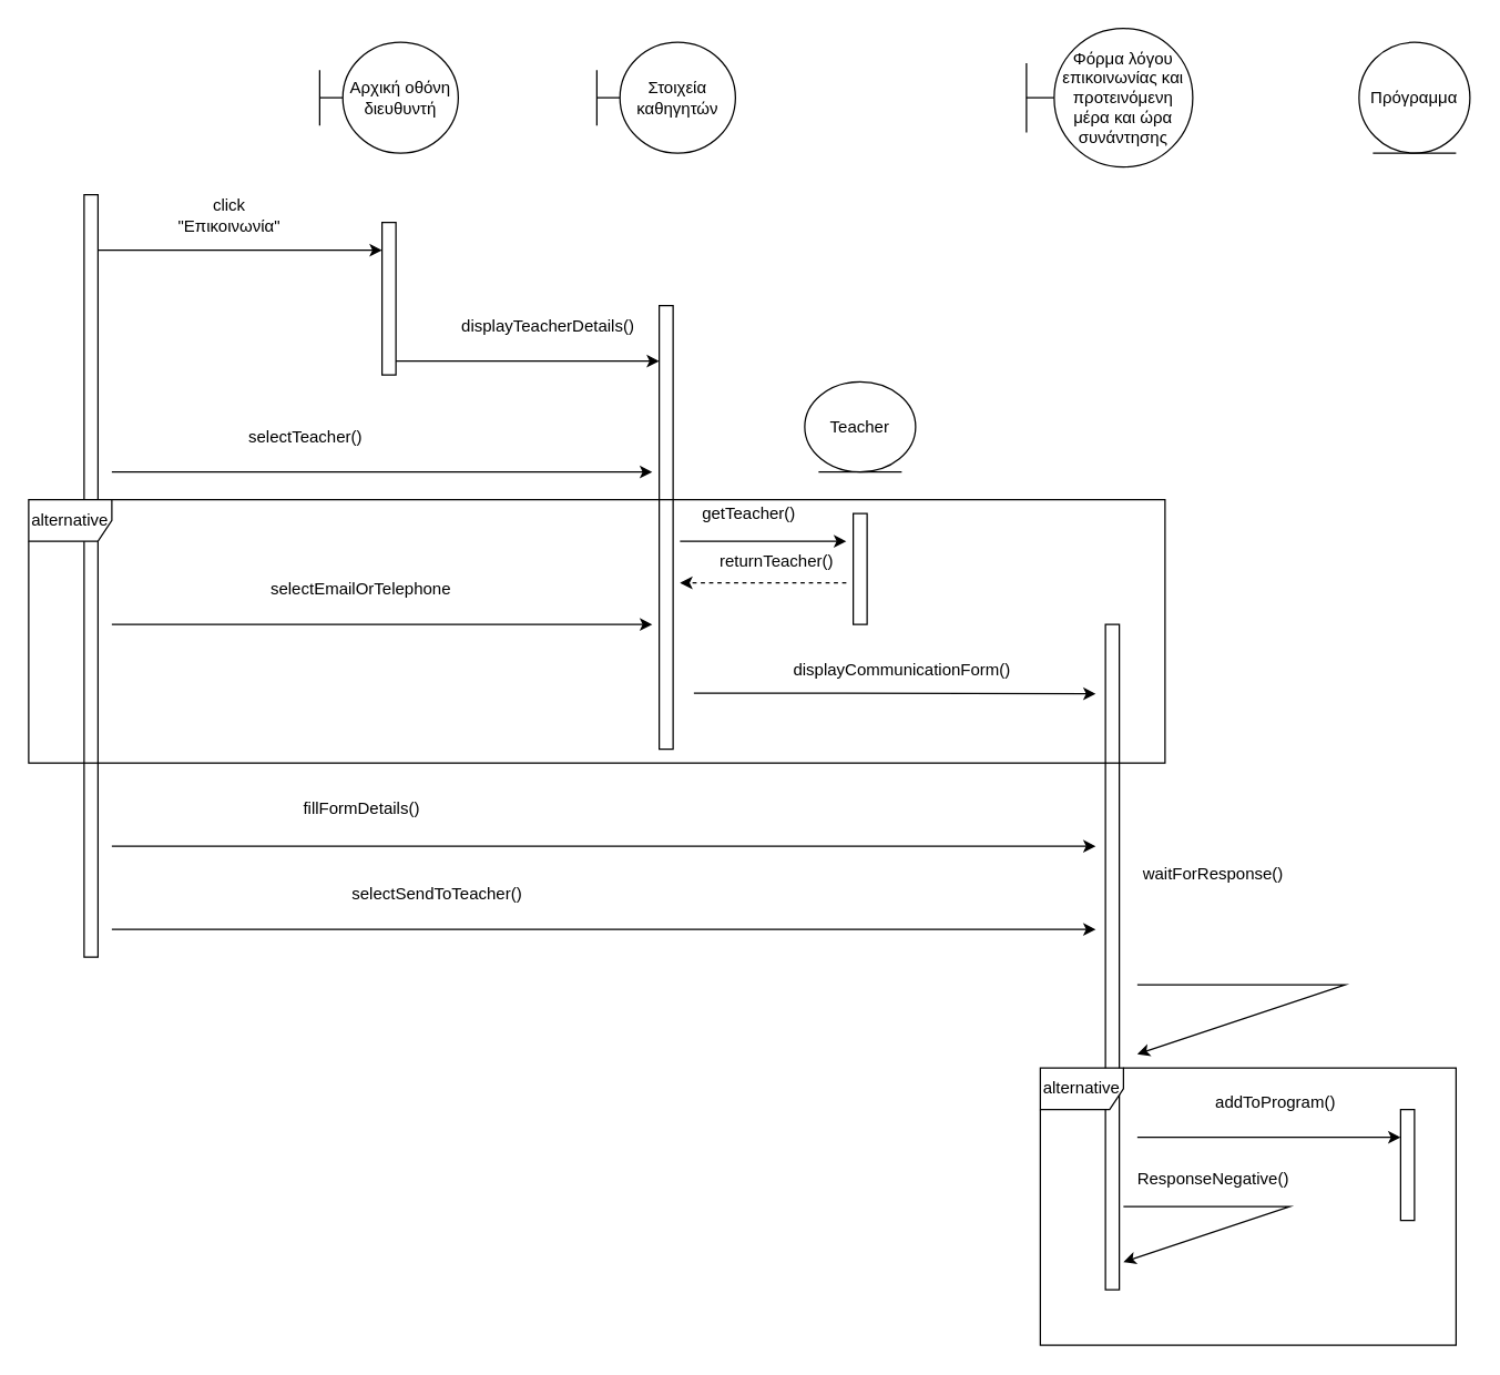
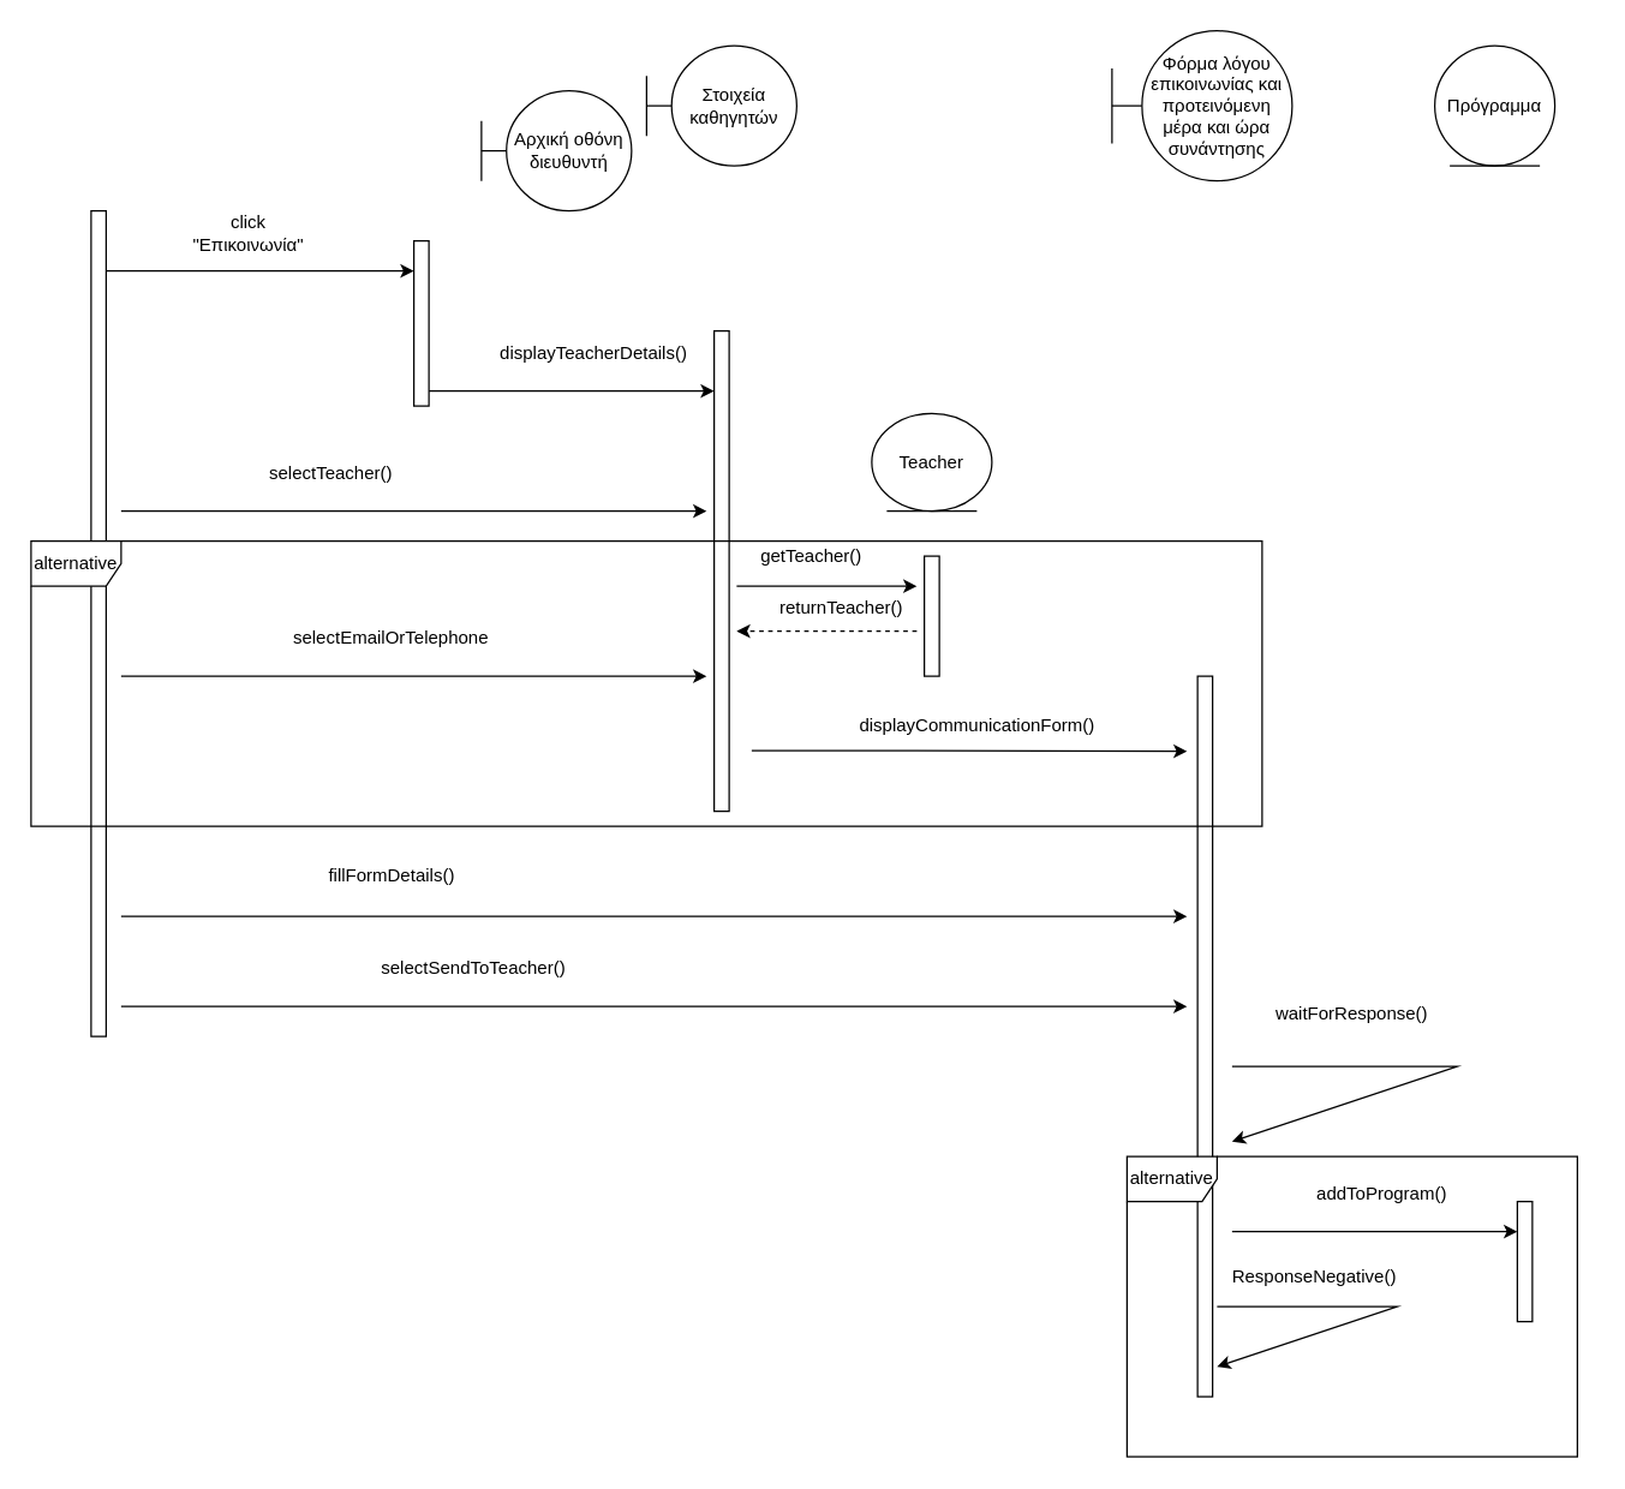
  <mxCell id="0" />
  <mxCell id="1" parent="0" />
- <mxCell id="2" value="Αρχική οθόνη διευθυντή" style="shape=umlBoundary;whiteSpace=wrap;html=1;" vertex="1" parent="1"><mxGeometry x="230" y="30" width="100" height="80" as="geometry" /></mxCell>
+ <mxCell id="2" value="Αρχική οθόνη διευθυντή" style="shape=umlBoundary;whiteSpace=wrap;html=1;" vertex="1" parent="1"><mxGeometry x="320" y="60" width="100" height="80" as="geometry" /></mxCell>
  <mxCell id="3" value="Στοιχεία καθηγητών" style="shape=umlBoundary;whiteSpace=wrap;html=1;" vertex="1" parent="1"><mxGeometry x="430" y="30" width="100" height="80" as="geometry" /></mxCell>
  <mxCell id="4" value="Φόρμα λόγου επικοινωνίας και προτεινόμενη μέρα και ώρα συνάντησης" style="shape=umlBoundary;whiteSpace=wrap;html=1;" vertex="1" parent="1"><mxGeometry x="740" y="20" width="120" height="100" as="geometry" /></mxCell>
- <mxCell id="5" value="Πρόγραμμα" style="ellipse;shape=umlEntity;whiteSpace=wrap;html=1;" vertex="1" parent="1"><mxGeometry x="980" y="30" width="80" height="80" as="geometry" /></mxCell>
+ <mxCell id="5" value="Πρόγραμμα" style="ellipse;shape=umlEntity;whiteSpace=wrap;html=1;" vertex="1" parent="1"><mxGeometry x="955" y="30" width="80" height="80" as="geometry" /></mxCell>
  <mxCell id="6" value="" style="html=1;points=[];perimeter=orthogonalPerimeter;outlineConnect=0;targetShapes=umlLifeline;portConstraint=eastwest;newEdgeStyle={&quot;edgeStyle&quot;:&quot;elbowEdgeStyle&quot;,&quot;elbow&quot;:&quot;vertical&quot;,&quot;curved&quot;:0,&quot;rounded&quot;:0};" vertex="1" parent="1"><mxGeometry x="60" y="140" width="10" height="550" as="geometry" /></mxCell>
  <mxCell id="7" value="" style="endArrow=classic;html=1;rounded=0;" edge="1" parent="1" target="9"><mxGeometry width="50" height="50" relative="1" as="geometry"><mxPoint x="70" y="180" as="sourcePoint" /><mxPoint x="280" y="180" as="targetPoint" /></mxGeometry></mxCell>
  <mxCell id="8" value="click &quot;Επικοινωνία&quot;" style="text;html=1;strokeColor=none;fillColor=none;align=center;verticalAlign=middle;whiteSpace=wrap;rounded=0;" vertex="1" parent="1"><mxGeometry x="120" y="140" width="90" height="30" as="geometry" /></mxCell>
  <mxCell id="9" value="" style="html=1;points=[];perimeter=orthogonalPerimeter;outlineConnect=0;targetShapes=umlLifeline;portConstraint=eastwest;newEdgeStyle={&quot;edgeStyle&quot;:&quot;elbowEdgeStyle&quot;,&quot;elbow&quot;:&quot;vertical&quot;,&quot;curved&quot;:0,&quot;rounded&quot;:0};" vertex="1" parent="1"><mxGeometry x="275" y="160" width="10" height="110" as="geometry" /></mxCell>
  <mxCell id="10" value="" style="endArrow=classic;html=1;rounded=0;" edge="1" parent="1" target="11"><mxGeometry width="50" height="50" relative="1" as="geometry"><mxPoint x="285" y="260" as="sourcePoint" /><mxPoint x="480" y="260" as="targetPoint" /></mxGeometry></mxCell>
  <mxCell id="11" value="" style="html=1;points=[];perimeter=orthogonalPerimeter;outlineConnect=0;targetShapes=umlLifeline;portConstraint=eastwest;newEdgeStyle={&quot;edgeStyle&quot;:&quot;elbowEdgeStyle&quot;,&quot;elbow&quot;:&quot;vertical&quot;,&quot;curved&quot;:0,&quot;rounded&quot;:0};" vertex="1" parent="1"><mxGeometry x="475" y="220" width="10" height="320" as="geometry" /></mxCell>
  <mxCell id="12" value="displayTeacherDetails()" style="text;html=1;strokeColor=none;fillColor=none;align=center;verticalAlign=middle;whiteSpace=wrap;rounded=0;" vertex="1" parent="1"><mxGeometry x="330" y="220" width="130" height="30" as="geometry" /></mxCell>
  <mxCell id="13" value="" style="endArrow=classic;html=1;rounded=0;" edge="1" parent="1"><mxGeometry width="50" height="50" relative="1" as="geometry"><mxPoint x="80" y="340" as="sourcePoint" /><mxPoint x="470" y="340" as="targetPoint" /></mxGeometry></mxCell>
  <mxCell id="14" value="selectTeacher()" style="text;html=1;strokeColor=none;fillColor=none;align=center;verticalAlign=middle;whiteSpace=wrap;rounded=0;" vertex="1" parent="1"><mxGeometry x="180" y="300" width="80" height="30" as="geometry" /></mxCell>
  <mxCell id="15" value="Teacher" style="ellipse;shape=umlEntity;whiteSpace=wrap;html=1;" vertex="1" parent="1"><mxGeometry x="580" y="275" width="80" height="65" as="geometry" /></mxCell>
  <mxCell id="16" value="" style="html=1;points=[];perimeter=orthogonalPerimeter;outlineConnect=0;targetShapes=umlLifeline;portConstraint=eastwest;newEdgeStyle={&quot;edgeStyle&quot;:&quot;elbowEdgeStyle&quot;,&quot;elbow&quot;:&quot;vertical&quot;,&quot;curved&quot;:0,&quot;rounded&quot;:0};" vertex="1" parent="1"><mxGeometry x="615" y="370" width="10" height="80" as="geometry" /></mxCell>
  <mxCell id="17" value="getTeacher()" style="text;html=1;strokeColor=none;fillColor=none;align=center;verticalAlign=middle;whiteSpace=wrap;rounded=0;" vertex="1" parent="1"><mxGeometry x="510" y="355" width="60" height="30" as="geometry" /></mxCell>
  <mxCell id="18" value="" style="endArrow=classic;html=1;rounded=0;" edge="1" parent="1"><mxGeometry width="50" height="50" relative="1" as="geometry"><mxPoint x="490" y="390" as="sourcePoint" /><mxPoint x="610" y="390" as="targetPoint" /></mxGeometry></mxCell>
  <mxCell id="19" value="" style="endArrow=classic;html=1;rounded=0;dashed=1;" edge="1" parent="1"><mxGeometry width="50" height="50" relative="1" as="geometry"><mxPoint x="610" y="420" as="sourcePoint" /><mxPoint x="490" y="420" as="targetPoint" /></mxGeometry></mxCell>
  <mxCell id="20" value="returnTeacher()" style="text;html=1;strokeColor=none;fillColor=none;align=center;verticalAlign=middle;whiteSpace=wrap;rounded=0;" vertex="1" parent="1"><mxGeometry x="520" y="390" width="80" height="30" as="geometry" /></mxCell>
  <mxCell id="21" value="" style="html=1;points=[];perimeter=orthogonalPerimeter;outlineConnect=0;targetShapes=umlLifeline;portConstraint=eastwest;newEdgeStyle={&quot;edgeStyle&quot;:&quot;elbowEdgeStyle&quot;,&quot;elbow&quot;:&quot;vertical&quot;,&quot;curved&quot;:0,&quot;rounded&quot;:0};" vertex="1" parent="1"><mxGeometry x="797" y="450" width="10" height="480" as="geometry" /></mxCell>
  <mxCell id="22" value="" style="endArrow=classic;html=1;rounded=0;" edge="1" parent="1"><mxGeometry width="50" height="50" relative="1" as="geometry"><mxPoint x="500" y="499.5" as="sourcePoint" /><mxPoint x="790" y="500" as="targetPoint" /></mxGeometry></mxCell>
  <mxCell id="23" value="displayCommunicationForm()" style="text;html=1;align=center;verticalAlign=middle;resizable=0;points=[];autosize=1;strokeColor=none;fillColor=none;" vertex="1" parent="1"><mxGeometry x="560" y="468" width="180" height="30" as="geometry" /></mxCell>
  <mxCell id="24" value="" style="endArrow=classic;html=1;rounded=0;" edge="1" parent="1"><mxGeometry width="50" height="50" relative="1" as="geometry"><mxPoint x="80" y="610" as="sourcePoint" /><mxPoint x="790" y="610" as="targetPoint" /></mxGeometry></mxCell>
  <mxCell id="25" value="fillFormDetails()" style="text;html=1;align=center;verticalAlign=middle;resizable=0;points=[];autosize=1;strokeColor=none;fillColor=none;" vertex="1" parent="1"><mxGeometry x="205" y="568" width="110" height="30" as="geometry" /></mxCell>
  <mxCell id="26" value="" style="endArrow=classic;html=1;rounded=0;" edge="1" parent="1"><mxGeometry width="50" height="50" relative="1" as="geometry"><mxPoint x="820" y="710" as="sourcePoint" /><mxPoint x="820" y="760" as="targetPoint" /><Array as="points"><mxPoint x="970" y="710" /></Array></mxGeometry></mxCell>
  <mxCell id="27" value="" style="endArrow=classic;html=1;rounded=0;" edge="1" parent="1"><mxGeometry width="50" height="50" relative="1" as="geometry"><mxPoint x="80" y="670" as="sourcePoint" /><mxPoint x="790" y="670" as="targetPoint" /></mxGeometry></mxCell>
  <mxCell id="28" value="selectSendToTeacher()" style="text;html=1;strokeColor=none;fillColor=none;align=center;verticalAlign=middle;whiteSpace=wrap;rounded=0;" vertex="1" parent="1"><mxGeometry x="250" y="630" width="130" height="30" as="geometry" /></mxCell>
- <mxCell id="29" value="waitForResponse()" style="text;html=1;strokeColor=none;fillColor=none;align=center;verticalAlign=middle;whiteSpace=wrap;rounded=0;" vertex="1" parent="1"><mxGeometry x="815" y="615" width="120" height="30" as="geometry" /></mxCell>
+ <mxCell id="29" value="waitForResponse()" style="text;html=1;strokeColor=none;fillColor=none;align=center;verticalAlign=middle;whiteSpace=wrap;rounded=0;" vertex="1" parent="1"><mxGeometry x="840" y="660" width="120" height="30" as="geometry" /></mxCell>
  <mxCell id="30" value="" style="endArrow=classic;html=1;rounded=0;" edge="1" parent="1"><mxGeometry width="50" height="50" relative="1" as="geometry"><mxPoint x="820" y="820" as="sourcePoint" /><mxPoint x="1010" y="820" as="targetPoint" /></mxGeometry></mxCell>
  <mxCell id="31" value="" style="html=1;points=[];perimeter=orthogonalPerimeter;outlineConnect=0;targetShapes=umlLifeline;portConstraint=eastwest;newEdgeStyle={&quot;edgeStyle&quot;:&quot;elbowEdgeStyle&quot;,&quot;elbow&quot;:&quot;vertical&quot;,&quot;curved&quot;:0,&quot;rounded&quot;:0};" vertex="1" parent="1"><mxGeometry x="1010" y="800" width="10" height="80" as="geometry" /></mxCell>
  <mxCell id="32" value="addToProgram()" style="text;html=1;strokeColor=none;fillColor=none;align=center;verticalAlign=middle;whiteSpace=wrap;rounded=0;" vertex="1" parent="1"><mxGeometry x="870" y="780" width="100" height="30" as="geometry" /></mxCell>
  <mxCell id="33" value="" style="endArrow=classic;html=1;rounded=0;" edge="1" parent="1"><mxGeometry width="50" height="50" relative="1" as="geometry"><mxPoint x="80" y="450" as="sourcePoint" /><mxPoint x="470" y="450" as="targetPoint" /></mxGeometry></mxCell>
  <mxCell id="34" value="selectEmailOrTelephone" style="text;html=1;strokeColor=none;fillColor=none;align=center;verticalAlign=middle;whiteSpace=wrap;rounded=0;" vertex="1" parent="1"><mxGeometry x="180" y="410" width="160" height="30" as="geometry" /></mxCell>
  <mxCell id="35" value="alternative" style="shape=umlFrame;whiteSpace=wrap;html=1;pointerEvents=0;" vertex="1" parent="1"><mxGeometry x="20" y="360" width="820" height="190" as="geometry" /></mxCell>
  <mxCell id="36" value="" style="endArrow=classic;html=1;rounded=0;" edge="1" parent="1"><mxGeometry width="50" height="50" relative="1" as="geometry"><mxPoint x="810" y="870" as="sourcePoint" /><mxPoint x="810" y="910" as="targetPoint" /><Array as="points"><mxPoint x="930" y="870" /></Array></mxGeometry></mxCell>
  <mxCell id="37" value="ResponseNegative()" style="text;html=1;strokeColor=none;fillColor=none;align=center;verticalAlign=middle;whiteSpace=wrap;rounded=0;" vertex="1" parent="1"><mxGeometry x="820" y="840" width="110" height="20" as="geometry" /></mxCell>
  <mxCell id="38" value="alternative" style="shape=umlFrame;whiteSpace=wrap;html=1;pointerEvents=0;" vertex="1" parent="1"><mxGeometry x="750" y="770" width="300" height="200" as="geometry" /></mxCell>
